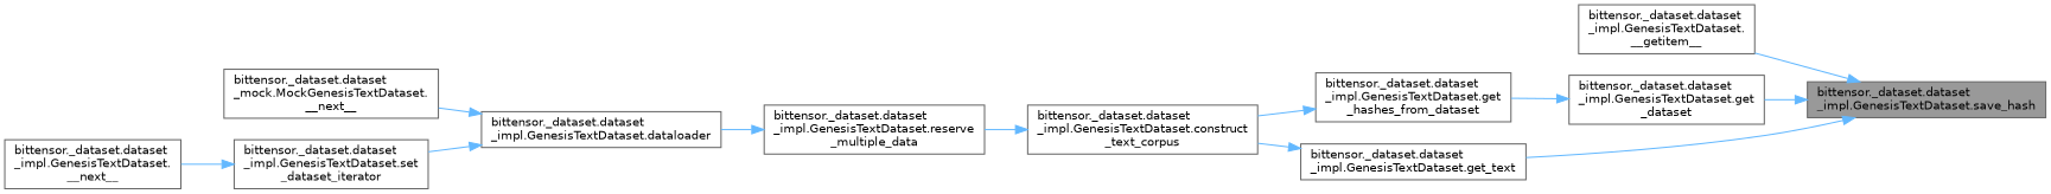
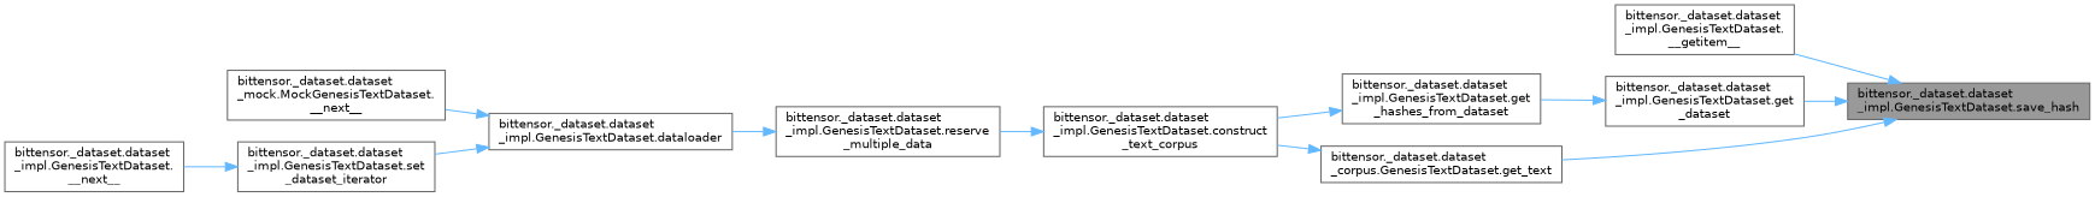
  digraph {
    rankdir=RL
    fontname="DejaVu Sans"
    node [color=grey40 fillcolor=white fontname="DejaVu Sans" fontsize=10 shape=box style=filled]
    edge [color=steelblue1 dir=back fontname="DejaVu Sans" fontsize=10 labelfontname=Helvetica labelfontsize=10 style=solid]
    n1 [color=gray40 fillcolor=grey60 fontcolor=black height=0.2 label="bittensor._dataset.dataset\l_impl.GenesisTextDataset.save_hash" width=0.4]
    n2 [height=0.2 label="bittensor._dataset.dataset\l_impl.GenesisTextDataset.\l__getitem__" width=0.4]
    n3 [height=0.2 label="bittensor._dataset.dataset\l_impl.GenesisTextDataset.get\l_dataset" width=0.4]
-   n4 [height=0.2 label="bittensor._dataset.dataset\l_impl.GenesisTextDataset.get_text" width=0.4]
+   n4 [height=0.2 label="bittensor._dataset.dataset\l_corpus.GenesisTextDataset.get_text" width=0.4]
    n5 [height=0.2 label="bittensor._dataset.dataset\l_impl.GenesisTextDataset.get\l_hashes_from_dataset" width=0.4]
    n6 [height=0.2 label="bittensor._dataset.dataset\l_impl.GenesisTextDataset.construct\l_text_corpus" width=0.4]
    n7 [height=0.2 label="bittensor._dataset.dataset\l_impl.GenesisTextDataset.reserve\l_multiple_data" width=0.4]
    n8 [height=0.2 label="bittensor._dataset.dataset\l_impl.GenesisTextDataset.dataloader" width=0.4]
    n9 [height=0.2 label="bittensor._dataset.dataset\l_mock.MockGenesisTextDataset.\l__next__" width=0.4]
    n10 [height=0.2 label="bittensor._dataset.dataset\l_impl.GenesisTextDataset.set\l_dataset_iterator" width=0.4]
    n11 [height=0.2 label="bittensor._dataset.dataset\l_impl.GenesisTextDataset.\l__next__" width=0.4]
    n1 -> n2
    n1 -> n3
    n1 -> n4
    n3 -> n5
    n4 -> n6
    n5 -> n6
    n6 -> n7
    n7 -> n8
    n8 -> n9
    n8 -> n10
    n10 -> n11
  }
